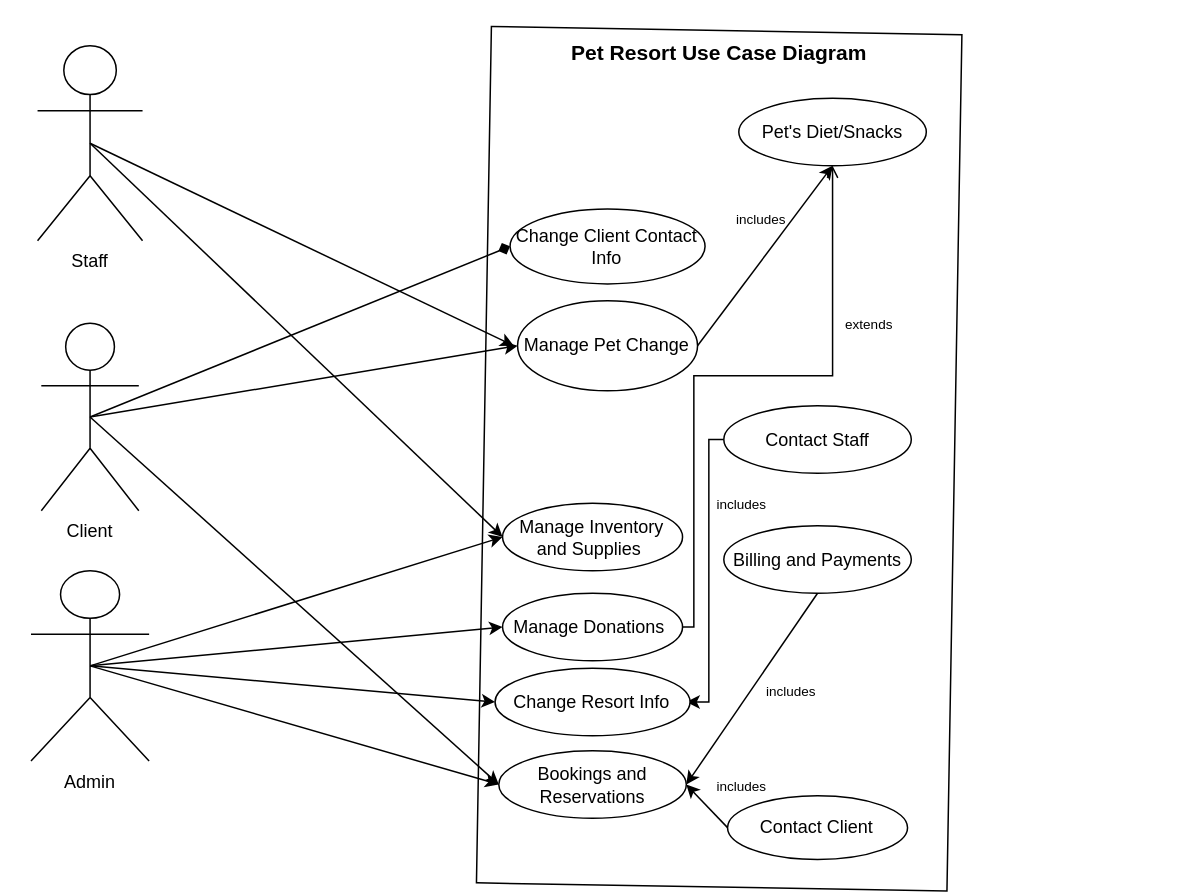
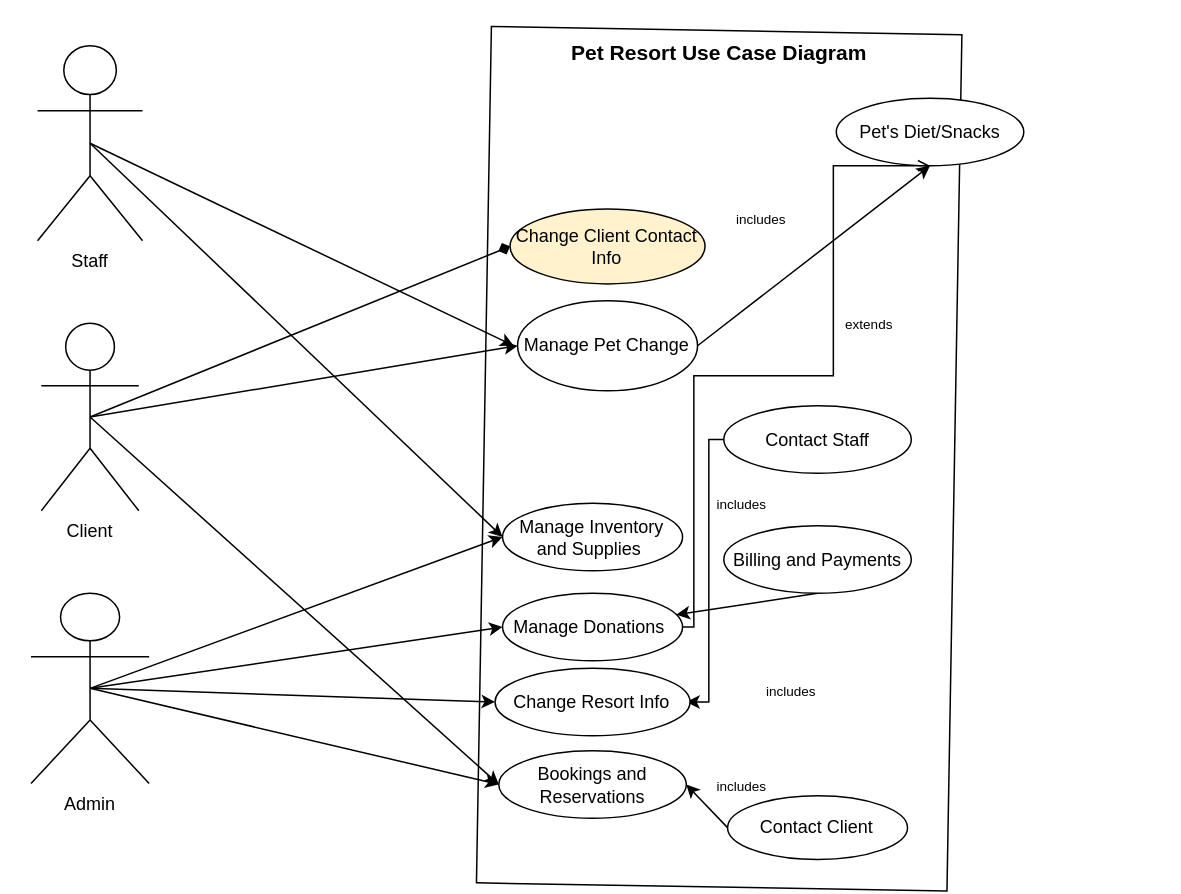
  <mxCell id="0" />
  <mxCell id="1" parent="0" />
  <mxCell id="2" value="" style="rounded=0;whiteSpace=wrap;html=1;rotation=-89;" vertex="1" parent="1"><mxGeometry x="193.27" y="148.48" width="571.02" height="313.71" as="geometry" /></mxCell>
  <mxCell id="3" value="&lt;font style=&quot;font-size: 14px;&quot;&gt;&lt;b&gt;Pet Resort Use Case Diagram&lt;/b&gt;&lt;/font&gt;" style="text;html=1;align=center;verticalAlign=middle;whiteSpace=wrap;rounded=0;" vertex="1" parent="1"><mxGeometry x="358.78" y="20" width="240" height="30" as="geometry" /></mxCell>
  <mxCell id="4" style="edgeStyle=none;rounded=0;orthogonalLoop=1;jettySize=auto;html=1;exitX=0.5;exitY=0.5;exitDx=0;exitDy=0;exitPerimeter=0;entryX=0;entryY=0.5;entryDx=0;entryDy=0;" edge="1" parent="1" source="6" target="28"><mxGeometry relative="1" as="geometry" /></mxCell>
  <mxCell id="5" style="edgeStyle=none;rounded=0;orthogonalLoop=1;jettySize=auto;html=1;exitX=0.5;exitY=0.5;exitDx=0;exitDy=0;exitPerimeter=0;" edge="1" parent="1" source="6"><mxGeometry relative="1" as="geometry"><mxPoint x="341.87" y="230" as="targetPoint" /></mxGeometry></mxCell>
  <mxCell id="6" value="Staff" style="shape=umlActor;verticalLabelPosition=bottom;verticalAlign=top;html=1;outlineConnect=0;" vertex="1" parent="1"><mxGeometry x="24.37" y="30" width="70" height="130" as="geometry" /></mxCell>
  <mxCell id="7" style="edgeStyle=none;rounded=0;orthogonalLoop=1;jettySize=auto;html=1;exitX=0.5;exitY=0.5;exitDx=0;exitDy=0;exitPerimeter=0;entryX=0;entryY=0.5;entryDx=0;entryDy=0;" edge="1" parent="1" source="11" target="28"><mxGeometry relative="1" as="geometry" /></mxCell>
  <mxCell id="8" style="edgeStyle=none;rounded=0;orthogonalLoop=1;jettySize=auto;html=1;exitX=0.5;exitY=0.5;exitDx=0;exitDy=0;exitPerimeter=0;entryX=0;entryY=0.5;entryDx=0;entryDy=0;" edge="1" parent="1" source="11" target="30"><mxGeometry relative="1" as="geometry" /></mxCell>
  <mxCell id="9" style="edgeStyle=none;rounded=0;orthogonalLoop=1;jettySize=auto;html=1;exitX=0.5;exitY=0.5;exitDx=0;exitDy=0;exitPerimeter=0;entryX=0;entryY=0.5;entryDx=0;entryDy=0;" edge="1" parent="1" source="11" target="27"><mxGeometry relative="1" as="geometry" /></mxCell>
  <mxCell id="10" style="edgeStyle=none;rounded=0;orthogonalLoop=1;jettySize=auto;html=1;exitX=0.5;exitY=0.5;exitDx=0;exitDy=0;exitPerimeter=0;entryX=0;entryY=0.5;entryDx=0;entryDy=0;" edge="1" parent="1" source="11" target="23"><mxGeometry relative="1" as="geometry" /></mxCell>
- <mxCell id="11" value="Admin" style="shape=umlActor;verticalLabelPosition=bottom;verticalAlign=top;html=1;outlineConnect=0;" vertex="1" parent="1"><mxGeometry x="20" y="380" width="78.75" height="126.8" as="geometry" /></mxCell>
+ <mxCell id="11" value="Admin" style="shape=umlActor;verticalLabelPosition=bottom;verticalAlign=top;html=1;outlineConnect=0;" vertex="1" parent="1"><mxGeometry x="20" y="395" width="78.75" height="126.8" as="geometry" /></mxCell>
  <mxCell id="12" style="edgeStyle=none;rounded=0;orthogonalLoop=1;jettySize=auto;html=1;exitX=0.5;exitY=0.5;exitDx=0;exitDy=0;exitPerimeter=0;entryX=0;entryY=0.5;entryDx=0;entryDy=0;" edge="1" parent="1" source="15" target="23"><mxGeometry relative="1" as="geometry" /></mxCell>
  <mxCell id="13" style="edgeStyle=none;rounded=0;orthogonalLoop=1;jettySize=auto;html=1;exitX=0.5;exitY=0.5;exitDx=0;exitDy=0;exitPerimeter=0;entryX=0;entryY=0.5;entryDx=0;entryDy=0;fillColor=#FF2B0A;endArrow=diamond;" edge="1" parent="1" source="15" target="26"><mxGeometry relative="1" as="geometry" /></mxCell>
  <mxCell id="14" style="edgeStyle=none;rounded=0;orthogonalLoop=1;jettySize=auto;html=1;exitX=0.5;exitY=0.5;exitDx=0;exitDy=0;exitPerimeter=0;entryX=0;entryY=0.5;entryDx=0;entryDy=0;" edge="1" parent="1" source="15" target="25"><mxGeometry relative="1" as="geometry" /></mxCell>
  <mxCell id="15" value="Client" style="shape=umlActor;verticalLabelPosition=bottom;verticalAlign=top;html=1;outlineConnect=0;" vertex="1" parent="1"><mxGeometry x="26.87" y="215" width="65" height="125" as="geometry" /></mxCell>
- <mxCell id="16" style="edgeStyle=none;rounded=0;orthogonalLoop=1;jettySize=auto;html=1;exitX=0.5;exitY=1;exitDx=0;exitDy=0;entryX=1;entryY=0.5;entryDx=0;entryDy=0;" edge="1" parent="1" source="17" target="23"><mxGeometry relative="1" as="geometry" /></mxCell>
+ <mxCell id="16" style="edgeStyle=none;rounded=0;orthogonalLoop=1;jettySize=auto;html=1;exitX=0.5;exitY=1;exitDx=0;exitDy=0;" edge="1" parent="1" source="17" target="30"><mxGeometry relative="1" as="geometry" /></mxCell>
  <mxCell id="17" value="Billing and Payments" style="ellipse;whiteSpace=wrap;html=1;" vertex="1" parent="1"><mxGeometry x="481.87" y="350" width="125" height="45" as="geometry" /></mxCell>
- <mxCell id="18" value="Pet's Diet/Snacks" style="ellipse;whiteSpace=wrap;html=1;" vertex="1" parent="1"><mxGeometry x="491.87" y="65" width="125" height="45" as="geometry" /></mxCell>
+ <mxCell id="18" value="Pet's Diet/Snacks" style="ellipse;whiteSpace=wrap;html=1;" vertex="1" parent="1"><mxGeometry x="556.87" y="65" width="125" height="45" as="geometry" /></mxCell>
  <mxCell id="19" style="edgeStyle=orthogonalEdgeStyle;rounded=0;orthogonalLoop=1;jettySize=auto;html=1;exitX=0;exitY=0.5;exitDx=0;exitDy=0;entryX=1;entryY=0.5;entryDx=0;entryDy=0;" edge="1" parent="1" source="20"><mxGeometry relative="1" as="geometry"><mxPoint x="466.87" y="292.5" as="sourcePoint" /><mxPoint x="456.87" y="467.5" as="targetPoint" /><Array as="points"><mxPoint x="471.87" y="293" /><mxPoint x="471.87" y="468" /></Array></mxGeometry></mxCell>
  <mxCell id="20" value="Contact Staff" style="ellipse;whiteSpace=wrap;html=1;" vertex="1" parent="1"><mxGeometry x="481.87" y="270" width="125" height="45" as="geometry" /></mxCell>
  <mxCell id="21" style="edgeStyle=none;rounded=0;orthogonalLoop=1;jettySize=auto;html=1;exitX=0;exitY=0.5;exitDx=0;exitDy=0;entryX=1;entryY=0.5;entryDx=0;entryDy=0;" edge="1" parent="1" source="22" target="23"><mxGeometry relative="1" as="geometry" /></mxCell>
  <mxCell id="22" value="Contact Client" style="ellipse;whiteSpace=wrap;html=1;" vertex="1" parent="1"><mxGeometry x="484.37" y="530" width="120" height="42.5" as="geometry" /></mxCell>
  <mxCell id="23" value="Bookings and Reservations" style="ellipse;whiteSpace=wrap;html=1;" vertex="1" parent="1"><mxGeometry x="331.87" y="500" width="125" height="45" as="geometry" /></mxCell>
  <mxCell id="24" style="edgeStyle=none;rounded=0;orthogonalLoop=1;jettySize=auto;html=1;exitX=1;exitY=0.5;exitDx=0;exitDy=0;entryX=0.5;entryY=1;entryDx=0;entryDy=0;" edge="1" parent="1" source="25" target="18"><mxGeometry relative="1" as="geometry" /></mxCell>
  <mxCell id="25" value="Manage Pet Change" style="ellipse;whiteSpace=wrap;html=1;" vertex="1" parent="1"><mxGeometry x="344.37" y="200" width="120" height="60" as="geometry" /></mxCell>
- <mxCell id="26" value="Change Client Contact Info" style="ellipse;whiteSpace=wrap;html=1;" vertex="1" parent="1"><mxGeometry x="339.37" y="138.75" width="130" height="50" as="geometry" /></mxCell>
+ <mxCell id="26" value="Change Client Contact Info" style="ellipse;whiteSpace=wrap;html=1;fillColor=#fff2cc;" vertex="1" parent="1"><mxGeometry x="339.37" y="138.75" width="130" height="50" as="geometry" /></mxCell>
  <mxCell id="27" value="Change Resort Info" style="ellipse;whiteSpace=wrap;html=1;" vertex="1" parent="1"><mxGeometry x="329.37" y="445" width="130" height="45" as="geometry" /></mxCell>
  <mxCell id="28" value="Manage Inventory and Supplies&amp;nbsp;" style="ellipse;whiteSpace=wrap;html=1;" vertex="1" parent="1"><mxGeometry x="334.37" y="335" width="120" height="45" as="geometry" /></mxCell>
  <mxCell id="29" style="edgeStyle=orthogonalEdgeStyle;rounded=0;orthogonalLoop=1;jettySize=auto;html=1;exitX=1;exitY=0.5;exitDx=0;exitDy=0;entryX=0.5;entryY=1;entryDx=0;entryDy=0;endArrow=open;" edge="1" parent="1" source="30" target="18"><mxGeometry relative="1" as="geometry"><Array as="points"><mxPoint x="461.87" y="417" /><mxPoint x="461.87" y="250" /><mxPoint x="554.87" y="250" /></Array></mxGeometry></mxCell>
  <mxCell id="30" value="Manage Donations&amp;nbsp;" style="ellipse;whiteSpace=wrap;html=1;" vertex="1" parent="1"><mxGeometry x="334.37" y="395" width="120" height="45" as="geometry" /></mxCell>
  <mxCell id="31" value="&lt;font style=&quot;font-size: 9px;&quot;&gt;includes&lt;/font&gt;" style="text;html=1;align=center;verticalAlign=middle;whiteSpace=wrap;rounded=0;" vertex="1" parent="1"><mxGeometry x="501.87" y="445" width="50" height="30" as="geometry" /></mxCell>
  <mxCell id="32" value="&lt;font style=&quot;font-size: 9px;&quot;&gt;includes&lt;/font&gt;" style="text;html=1;align=center;verticalAlign=middle;whiteSpace=wrap;rounded=0;" vertex="1" parent="1"><mxGeometry x="469.37" y="507.5" width="50" height="30" as="geometry" /></mxCell>
  <mxCell id="33" value="&lt;font style=&quot;font-size: 9px;&quot;&gt;includes&lt;/font&gt;" style="text;html=1;align=center;verticalAlign=middle;whiteSpace=wrap;rounded=0;" vertex="1" parent="1"><mxGeometry x="481.87" y="130" width="50" height="30" as="geometry" /></mxCell>
  <mxCell id="34" value="&lt;font style=&quot;font-size: 9px;&quot;&gt;includes&lt;/font&gt;" style="text;html=1;align=center;verticalAlign=middle;whiteSpace=wrap;rounded=0;" vertex="1" parent="1"><mxGeometry x="469.37" y="320" width="50" height="30" as="geometry" /></mxCell>
  <mxCell id="35" value="&lt;font style=&quot;font-size: 9px;&quot;&gt;extends&lt;/font&gt;" style="text;html=1;align=center;verticalAlign=middle;whiteSpace=wrap;rounded=0;" vertex="1" parent="1"><mxGeometry x="554.37" y="200" width="50" height="30" as="geometry" /></mxCell>
